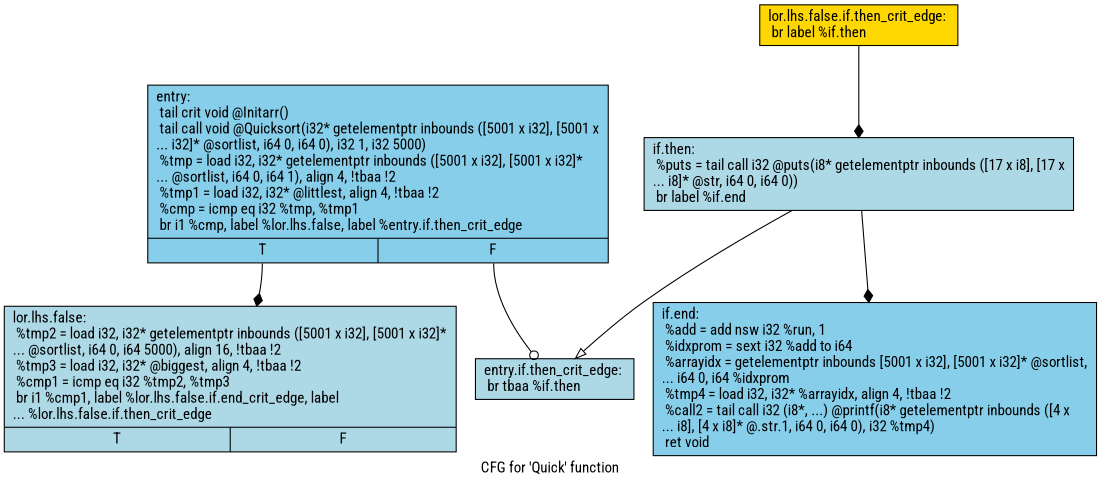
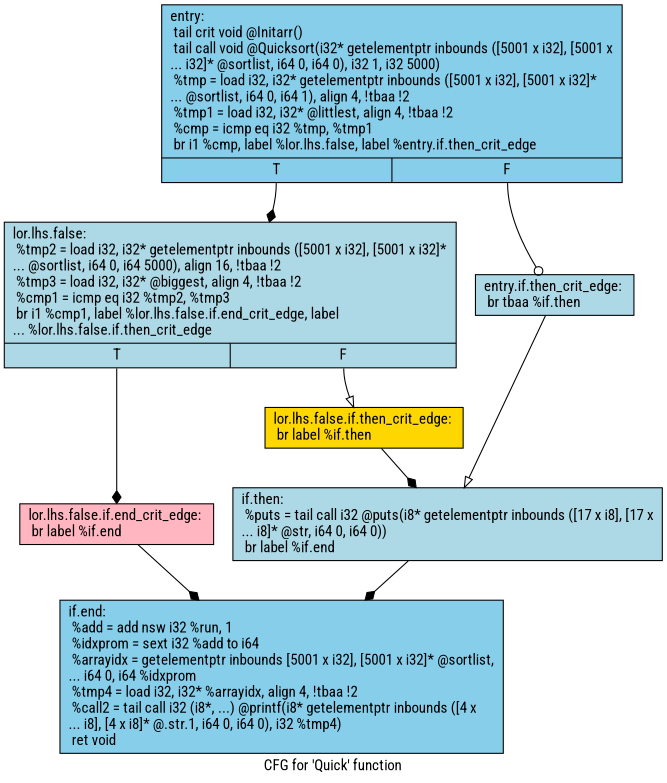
  digraph {
    fontname="Roboto Condensed"
    label="CFG for 'Quick' function"
    node [fillcolor=lightblue fontname="Roboto Condensed" shape=record style=filled]
    edge [arrowhead=diamond fontname="Roboto Condensed"]
    n1 [fillcolor=skyblue label="{entry:\l  tail crit void @Initarr()\l  tail call void @Quicksort(i32* getelementptr inbounds ([5001 x i32], [5001 x\l... i32]* @sortlist, i64 0, i64 0), i32 1, i32 5000)\l  %tmp = load i32, i32* getelementptr inbounds ([5001 x i32], [5001 x i32]*\l... @sortlist, i64 0, i64 1), align 4, !tbaa !2\l  %tmp1 = load i32, i32* @littlest, align 4, !tbaa !2\l  %cmp = icmp eq i32 %tmp, %tmp1\l  br i1 %cmp, label %lor.lhs.false, label %entry.if.then_crit_edge\l|{<s0>T|<s1>F}}"]
    n2 [label="{lor.lhs.false:                                    \l  %tmp2 = load i32, i32* getelementptr inbounds ([5001 x i32], [5001 x i32]*\l... @sortlist, i64 0, i64 5000), align 16, !tbaa !2\l  %tmp3 = load i32, i32* @biggest, align 4, !tbaa !2\l  %cmp1 = icmp eq i32 %tmp2, %tmp3\l  br i1 %cmp1, label %lor.lhs.false.if.end_crit_edge, label\l... %lor.lhs.false.if.then_crit_edge\l|{<s0>T|<s1>F}}"]
    n3 [label="{entry.if.then_crit_edge:                          \l  br tbaa %if.then\l}"]
+   n4 [fillcolor=lightpink label="{lor.lhs.false.if.end_crit_edge:                   \l  br label %if.end\l}"]
    n5 [fillcolor=gold label="{lor.lhs.false.if.then_crit_edge:                  \l  br label %if.then\l}"]
    n6 [label="{if.then:                                          \l  %puts = tail call i32 @puts(i8* getelementptr inbounds ([17 x i8], [17 x\l... i8]* @str, i64 0, i64 0))\l  br label %if.end\l}"]
    n7 [fillcolor=skyblue label="{if.end:                                           \l  %add = add nsw i32 %run, 1\l  %idxprom = sext i32 %add to i64\l  %arrayidx = getelementptr inbounds [5001 x i32], [5001 x i32]* @sortlist,\l... i64 0, i64 %idxprom\l  %tmp4 = load i32, i32* %arrayidx, align 4, !tbaa !2\l  %call2 = tail call i32 (i8*, ...) @printf(i8* getelementptr inbounds ([4 x\l... i8], [4 x i8]* @.str.1, i64 0, i64 0), i32 %tmp4)\l  ret void\l}"]
    n1 -> n2 [tailport=s0]
    n1 -> n3 [arrowhead=odot tailport=s1]
-   n6 -> n3 [arrowhead=onormal]
+   n2 -> n4 [tailport=s0]
+   n2 -> n5 [arrowhead=onormal tailport=s1]
+   n3 -> n6 [arrowhead=onormal]
+   n4 -> n7
    n5 -> n6
    n6 -> n7
  }
